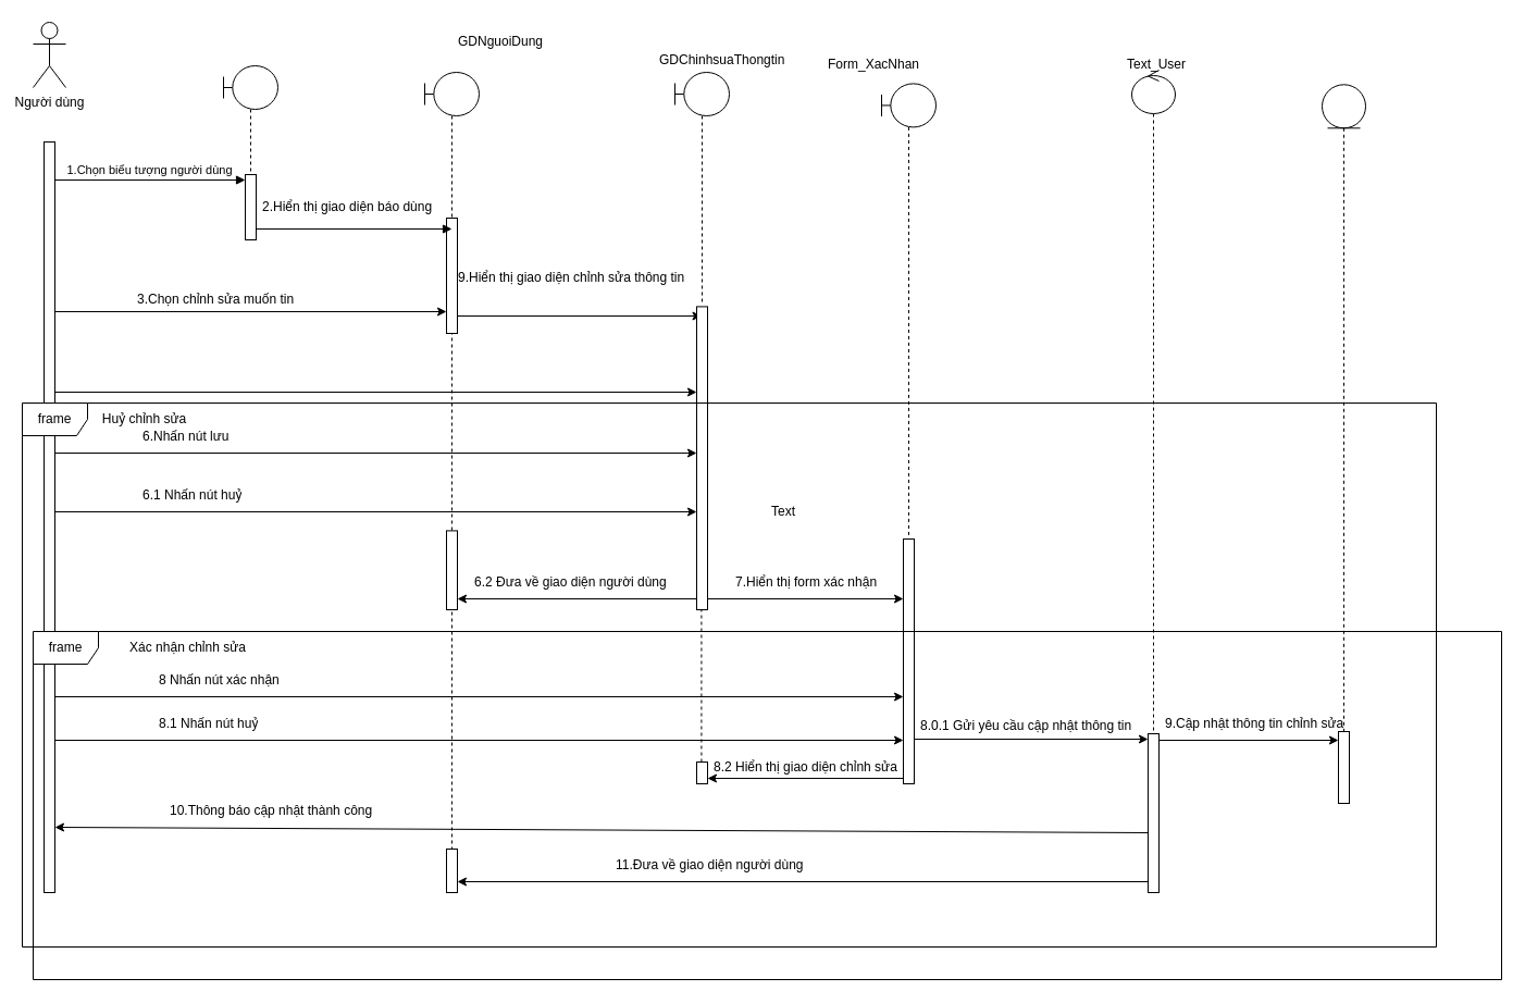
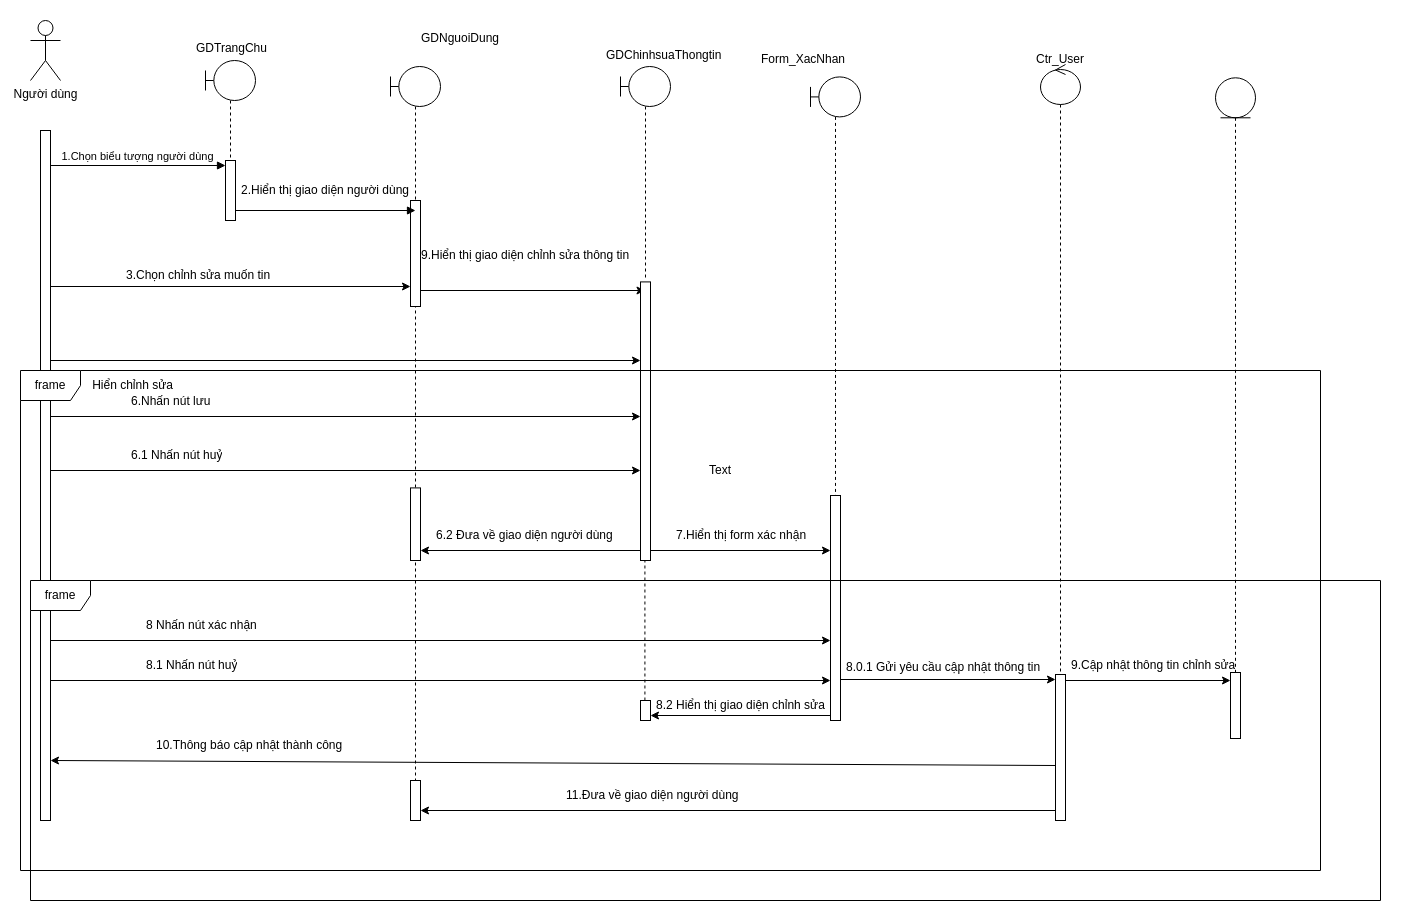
  <mxCell id="0" />
  <mxCell id="1" parent="0" />
  <mxCell id="2" value="Người dùng" style="shape=umlActor;verticalLabelPosition=bottom;verticalAlign=top;html=1;outlineConnect=0;" parent="1" vertex="1"><mxGeometry x="30" y="20" width="30" height="60" as="geometry" /></mxCell>
  <mxCell id="3" value="" style="html=1;points=[[0,0,0,0,5],[0,1,0,0,-5],[1,0,0,0,5],[1,1,0,0,-5]];perimeter=orthogonalPerimeter;outlineConnect=0;targetShapes=umlLifeline;portConstraint=eastwest;newEdgeStyle={&quot;curved&quot;:0,&quot;rounded&quot;:0};" parent="1" vertex="1"><mxGeometry x="40" y="130" width="10" height="690" as="geometry" /></mxCell>
+ <mxCell id="4" value="GDTrangChu" style="text;strokeColor=none;fillColor=none;align=left;verticalAlign=top;spacingLeft=4;spacingRight=4;overflow=hidden;rotatable=0;points=[[0,0.5],[1,0.5]];portConstraint=eastwest;whiteSpace=wrap;html=1;" parent="1" vertex="1"><mxGeometry x="190" y="34" width="100" height="26" as="geometry" /></mxCell>
  <mxCell id="5" value="" style="shape=umlLifeline;perimeter=lifelinePerimeter;whiteSpace=wrap;html=1;container=1;dropTarget=0;collapsible=0;recursiveResize=0;outlineConnect=0;portConstraint=eastwest;newEdgeStyle={&quot;curved&quot;:0,&quot;rounded&quot;:0};participant=umlBoundary;" parent="1" vertex="1"><mxGeometry x="205" y="60" width="50" height="140" as="geometry" /></mxCell>
  <mxCell id="6" value="" style="html=1;points=[[0,0,0,0,5],[0,1,0,0,-5],[1,0,0,0,5],[1,1,0,0,-5]];perimeter=orthogonalPerimeter;outlineConnect=0;targetShapes=umlLifeline;portConstraint=eastwest;newEdgeStyle={&quot;curved&quot;:0,&quot;rounded&quot;:0};" parent="1" vertex="1"><mxGeometry x="225" y="160" width="10" height="60" as="geometry" /></mxCell>
  <mxCell id="7" value="1.Chọn biểu tượng người dùng" style="html=1;verticalAlign=bottom;startArrow=none;endArrow=block;startSize=8;curved=0;rounded=0;entryX=0;entryY=0;entryDx=0;entryDy=5;startFill=0;" parent="1" source="3" target="6" edge="1"><mxGeometry x="-0.005" relative="1" as="geometry"><mxPoint x="130" y="175" as="sourcePoint" /><mxPoint as="offset" /></mxGeometry></mxCell>
  <mxCell id="8" value="" style="shape=umlLifeline;perimeter=lifelinePerimeter;whiteSpace=wrap;html=1;container=1;dropTarget=0;collapsible=0;recursiveResize=0;outlineConnect=0;portConstraint=eastwest;newEdgeStyle={&quot;curved&quot;:0,&quot;rounded&quot;:0};participant=umlBoundary;" parent="1" vertex="1"><mxGeometry x="390" y="66" width="50" height="714" as="geometry" /></mxCell>
  <mxCell id="9" value="" style="html=1;points=[[0,0,0,0,5],[0,1,0,0,-5],[1,0,0,0,5],[1,1,0,0,-5]];perimeter=orthogonalPerimeter;outlineConnect=0;targetShapes=umlLifeline;portConstraint=eastwest;newEdgeStyle={&quot;curved&quot;:0,&quot;rounded&quot;:0};" parent="8" vertex="1"><mxGeometry x="20" y="134" width="10" height="106" as="geometry" /></mxCell>
  <mxCell id="10" value="GDNguoiDung" style="text;strokeColor=none;fillColor=none;align=left;verticalAlign=top;spacingLeft=4;spacingRight=4;overflow=hidden;rotatable=0;points=[[0,0.5],[1,0.5]];portConstraint=eastwest;whiteSpace=wrap;html=1;" parent="1" vertex="1"><mxGeometry x="415" y="24.41" width="90" height="26" as="geometry" /></mxCell>
  <mxCell id="11" style="edgeStyle=orthogonalEdgeStyle;rounded=0;orthogonalLoop=1;jettySize=auto;html=1;exitX=0.5;exitY=1;exitDx=0;exitDy=0;" parent="1" edge="1"><mxGeometry relative="1" as="geometry"><mxPoint x="710" y="507.41" as="sourcePoint" /><mxPoint x="710" y="507.41" as="targetPoint" /></mxGeometry></mxCell>
- <mxCell id="12" value="2.Hiển thị giao diện báo dùng" style="text;strokeColor=none;fillColor=none;align=left;verticalAlign=middle;spacingLeft=4;spacingRight=4;overflow=hidden;points=[[0,0.5],[1,0.5]];portConstraint=eastwest;rotatable=0;whiteSpace=wrap;html=1;" vertex="1" parent="1"><mxGeometry x="235" y="175" width="180" height="30" as="geometry" /></mxCell>
+ <mxCell id="12" value="2.Hiển thị giao diện người dùng" style="text;strokeColor=none;fillColor=none;align=left;verticalAlign=middle;spacingLeft=4;spacingRight=4;overflow=hidden;points=[[0,0.5],[1,0.5]];portConstraint=eastwest;rotatable=0;whiteSpace=wrap;html=1;" vertex="1" parent="1"><mxGeometry x="235" y="175" width="180" height="30" as="geometry" /></mxCell>
  <mxCell id="13" value="" style="endArrow=classic;html=1;rounded=0;entryX=0;entryY=1;entryDx=0;entryDy=-5;entryPerimeter=0;" edge="1" parent="1"><mxGeometry width="50" height="50" relative="1" as="geometry"><mxPoint x="50" y="286" as="sourcePoint" /><mxPoint x="410" y="286" as="targetPoint" /></mxGeometry></mxCell>
  <mxCell id="14" value="3.Chọn chỉnh sửa muốn tin" style="text;strokeColor=none;fillColor=none;align=left;verticalAlign=middle;spacingLeft=4;spacingRight=4;overflow=hidden;points=[[0,0.5],[1,0.5]];portConstraint=eastwest;rotatable=0;whiteSpace=wrap;html=1;" vertex="1" parent="1"><mxGeometry x="120" y="260" width="170" height="30" as="geometry" /></mxCell>
  <mxCell id="15" value="GDChinhsuaThongtin" style="text;strokeColor=none;fillColor=none;align=left;verticalAlign=top;spacingLeft=4;spacingRight=4;overflow=hidden;rotatable=0;points=[[0,0.5],[1,0.5]];portConstraint=eastwest;whiteSpace=wrap;html=1;" vertex="1" parent="1"><mxGeometry x="600" y="41.41" width="130" height="26" as="geometry" /></mxCell>
- <mxCell id="16" value="Text_User" style="text;strokeColor=none;fillColor=none;align=left;verticalAlign=top;spacingLeft=4;spacingRight=4;overflow=hidden;rotatable=0;points=[[0,0.5],[1,0.5]];portConstraint=eastwest;whiteSpace=wrap;html=1;" vertex="1" parent="1"><mxGeometry x="1030" y="45.41" width="90" height="30" as="geometry" /></mxCell>
+ <mxCell id="16" value="Ctr_User" style="text;strokeColor=none;fillColor=none;align=left;verticalAlign=top;spacingLeft=4;spacingRight=4;overflow=hidden;rotatable=0;points=[[0,0.5],[1,0.5]];portConstraint=eastwest;whiteSpace=wrap;html=1;" vertex="1" parent="1"><mxGeometry x="1030" y="45.41" width="90" height="30" as="geometry" /></mxCell>
  <mxCell id="17" value="" style="html=1;points=[[0,0,0,0,5],[0,1,0,0,-5],[1,0,0,0,5],[1,1,0,0,-5]];perimeter=orthogonalPerimeter;outlineConnect=0;targetShapes=umlLifeline;portConstraint=eastwest;newEdgeStyle={&quot;curved&quot;:0,&quot;rounded&quot;:0};" vertex="1" parent="1"><mxGeometry x="1055" y="674" width="10" height="146" as="geometry" /></mxCell>
  <mxCell id="18" value="" style="html=1;verticalAlign=bottom;endArrow=block;curved=0;rounded=0;align=center;" edge="1" parent="1"><mxGeometry width="80" relative="1" as="geometry"><mxPoint x="235" y="210" as="sourcePoint" /><mxPoint x="415" y="210" as="targetPoint" /></mxGeometry></mxCell>
  <mxCell id="19" value="" style="endArrow=classic;html=1;rounded=0;" edge="1" parent="1"><mxGeometry width="50" height="50" relative="1" as="geometry"><mxPoint x="420" y="290" as="sourcePoint" /><mxPoint x="644.5" y="290" as="targetPoint" /></mxGeometry></mxCell>
  <mxCell id="20" value="9.Hiển thị giao diện chỉnh sửa thông tin" style="text;strokeColor=none;fillColor=none;align=left;verticalAlign=middle;spacingLeft=4;spacingRight=4;overflow=hidden;points=[[0,0.5],[1,0.5]];portConstraint=eastwest;rotatable=0;whiteSpace=wrap;html=1;" vertex="1" parent="1"><mxGeometry x="415" y="240" width="225" height="30" as="geometry" /></mxCell>
  <mxCell id="21" value="" style="html=1;points=[[0,0,0,0,5],[0,1,0,0,-5],[1,0,0,0,5],[1,1,0,0,-5]];perimeter=orthogonalPerimeter;outlineConnect=0;targetShapes=umlLifeline;portConstraint=eastwest;newEdgeStyle={&quot;curved&quot;:0,&quot;rounded&quot;:0};" vertex="1" parent="1"><mxGeometry x="640" y="281.41" width="10" height="278.59" as="geometry" /></mxCell>
  <mxCell id="22" value="" style="endArrow=classic;html=1;rounded=0;" edge="1" parent="1" target="21"><mxGeometry width="50" height="50" relative="1" as="geometry"><mxPoint x="50" y="360" as="sourcePoint" /><mxPoint x="410" y="360" as="targetPoint" /></mxGeometry></mxCell>
  <mxCell id="23" value="" style="endArrow=classic;html=1;rounded=0;" edge="1" parent="1"><mxGeometry width="50" height="50" relative="1" as="geometry"><mxPoint x="50" y="416" as="sourcePoint" /><mxPoint x="640" y="416" as="targetPoint" /></mxGeometry></mxCell>
  <mxCell id="24" value="6.Nhấn nút lưu" style="text;strokeColor=none;fillColor=none;align=left;verticalAlign=middle;spacingLeft=4;spacingRight=4;overflow=hidden;points=[[0,0.5],[1,0.5]];portConstraint=eastwest;rotatable=0;whiteSpace=wrap;html=1;" vertex="1" parent="1"><mxGeometry x="125" y="386" width="110" height="30" as="geometry" /></mxCell>
  <mxCell id="25" value="" style="shape=umlLifeline;perimeter=lifelinePerimeter;whiteSpace=wrap;html=1;container=1;dropTarget=0;collapsible=0;recursiveResize=0;outlineConnect=0;portConstraint=eastwest;newEdgeStyle={&quot;curved&quot;:0,&quot;rounded&quot;:0};participant=umlBoundary;" vertex="1" parent="1"><mxGeometry x="620" y="66" width="50" height="214" as="geometry" /></mxCell>
  <mxCell id="26" value="" style="shape=umlLifeline;perimeter=lifelinePerimeter;whiteSpace=wrap;html=1;container=1;dropTarget=0;collapsible=0;recursiveResize=0;outlineConnect=0;portConstraint=eastwest;newEdgeStyle={&quot;curved&quot;:0,&quot;rounded&quot;:0};participant=umlControl;" vertex="1" parent="1"><mxGeometry x="1040" y="64" width="40" height="610" as="geometry" /></mxCell>
  <mxCell id="27" value="" style="shape=umlLifeline;perimeter=lifelinePerimeter;whiteSpace=wrap;html=1;container=1;dropTarget=0;collapsible=0;recursiveResize=0;outlineConnect=0;portConstraint=eastwest;newEdgeStyle={&quot;curved&quot;:0,&quot;rounded&quot;:0};participant=umlEntity;" vertex="1" parent="1"><mxGeometry x="1215" y="77.3" width="40" height="605" as="geometry" /></mxCell>
  <mxCell id="28" value="" style="endArrow=none;html=1;rounded=0;startArrow=classic;startFill=1;endFill=0;" edge="1" parent="1"><mxGeometry width="50" height="50" relative="1" as="geometry"><mxPoint x="640" y="470" as="sourcePoint" /><mxPoint x="50" y="470" as="targetPoint" /></mxGeometry></mxCell>
  <mxCell id="29" value="6.1 Nhấn nút huỷ" style="text;strokeColor=none;fillColor=none;align=left;verticalAlign=middle;spacingLeft=4;spacingRight=4;overflow=hidden;points=[[0,0.5],[1,0.5]];portConstraint=eastwest;rotatable=0;whiteSpace=wrap;html=1;" vertex="1" parent="1"><mxGeometry x="125" y="440" width="110" height="30" as="geometry" /></mxCell>
  <mxCell id="30" value="" style="html=1;points=[[0,0,0,0,5],[0,1,0,0,-5],[1,0,0,0,5],[1,1,0,0,-5]];perimeter=orthogonalPerimeter;outlineConnect=0;targetShapes=umlLifeline;portConstraint=eastwest;newEdgeStyle={&quot;curved&quot;:0,&quot;rounded&quot;:0};" vertex="1" parent="1"><mxGeometry x="410" y="487.41" width="10" height="72.59" as="geometry" /></mxCell>
  <mxCell id="31" value="" style="endArrow=none;html=1;rounded=0;endFill=0;startArrow=classic;startFill=1;" edge="1" parent="1"><mxGeometry width="50" height="50" relative="1" as="geometry"><mxPoint x="420" y="550" as="sourcePoint" /><mxPoint x="640" y="550" as="targetPoint" /></mxGeometry></mxCell>
  <mxCell id="32" value="6.2 Đưa về giao diện người dùng" style="text;strokeColor=none;fillColor=none;align=left;verticalAlign=middle;spacingLeft=4;spacingRight=4;overflow=hidden;points=[[0,0.5],[1,0.5]];portConstraint=eastwest;rotatable=0;whiteSpace=wrap;html=1;" vertex="1" parent="1"><mxGeometry x="430" y="520" width="190" height="30" as="geometry" /></mxCell>
  <mxCell id="33" value="" style="shape=umlLifeline;perimeter=lifelinePerimeter;whiteSpace=wrap;html=1;container=1;dropTarget=0;collapsible=0;recursiveResize=0;outlineConnect=0;portConstraint=eastwest;newEdgeStyle={&quot;curved&quot;:0,&quot;rounded&quot;:0};participant=umlBoundary;" vertex="1" parent="1"><mxGeometry x="810" y="76.41" width="50" height="418.59" as="geometry" /></mxCell>
  <mxCell id="34" value="Form_XacNhan" style="text;strokeColor=none;fillColor=none;align=left;verticalAlign=top;spacingLeft=4;spacingRight=4;overflow=hidden;rotatable=0;points=[[0,0.5],[1,0.5]];portConstraint=eastwest;whiteSpace=wrap;html=1;" vertex="1" parent="1"><mxGeometry x="755" y="45.41" width="100" height="24" as="geometry" /></mxCell>
  <mxCell id="35" value="" style="endArrow=classic;html=1;rounded=0;exitX=1;exitY=1;exitDx=0;exitDy=-5;exitPerimeter=0;" edge="1" parent="1"><mxGeometry width="50" height="50" relative="1" as="geometry"><mxPoint x="650" y="550" as="sourcePoint" /><mxPoint x="830" y="550" as="targetPoint" /></mxGeometry></mxCell>
  <mxCell id="36" value="" style="html=1;points=[[0,0,0,0,5],[0,1,0,0,-5],[1,0,0,0,5],[1,1,0,0,-5]];perimeter=orthogonalPerimeter;outlineConnect=0;targetShapes=umlLifeline;portConstraint=eastwest;newEdgeStyle={&quot;curved&quot;:0,&quot;rounded&quot;:0};" vertex="1" parent="1"><mxGeometry x="830" y="495" width="10" height="225" as="geometry" /></mxCell>
  <mxCell id="37" value="7.Hiển thị form xác nhận&amp;nbsp;" style="text;strokeColor=none;fillColor=none;align=left;verticalAlign=middle;spacingLeft=4;spacingRight=4;overflow=hidden;points=[[0,0.5],[1,0.5]];portConstraint=eastwest;rotatable=0;whiteSpace=wrap;html=1;" vertex="1" parent="1"><mxGeometry x="670" y="520" width="190" height="30" as="geometry" /></mxCell>
  <mxCell id="38" value="" style="endArrow=none;html=1;rounded=0;startArrow=classic;startFill=1;endFill=0;" edge="1" parent="1" source="36"><mxGeometry width="50" height="50" relative="1" as="geometry"><mxPoint x="640" y="640" as="sourcePoint" /><mxPoint x="50" y="640" as="targetPoint" /></mxGeometry></mxCell>
  <mxCell id="39" value="8 Nhấn nút xác nhận" style="text;strokeColor=none;fillColor=none;align=left;verticalAlign=middle;spacingLeft=4;spacingRight=4;overflow=hidden;points=[[0,0.5],[1,0.5]];portConstraint=eastwest;rotatable=0;whiteSpace=wrap;html=1;" vertex="1" parent="1"><mxGeometry x="140" y="610" width="140" height="30" as="geometry" /></mxCell>
  <mxCell id="40" value="8.2 Hiển thị giao diện chỉnh sửa" style="text;strokeColor=none;fillColor=none;align=left;verticalAlign=middle;spacingLeft=4;spacingRight=4;overflow=hidden;points=[[0,0.5],[1,0.5]];portConstraint=eastwest;rotatable=0;whiteSpace=wrap;html=1;" vertex="1" parent="1"><mxGeometry x="650" y="690" width="190" height="30" as="geometry" /></mxCell>
  <mxCell id="41" value="" style="endArrow=none;dashed=1;html=1;rounded=0;" edge="1" parent="1" source="43"><mxGeometry width="50" height="50" relative="1" as="geometry"><mxPoint x="644" y="690" as="sourcePoint" /><mxPoint x="644.41" y="560" as="targetPoint" /></mxGeometry></mxCell>
  <mxCell id="42" value="" style="endArrow=classic;html=1;rounded=0;exitX=0;exitY=1;exitDx=0;exitDy=-5;exitPerimeter=0;" edge="1" parent="1" source="36" target="43"><mxGeometry width="50" height="50" relative="1" as="geometry"><mxPoint x="890" y="660" as="sourcePoint" /><mxPoint x="1140" y="640" as="targetPoint" /></mxGeometry></mxCell>
  <mxCell id="43" value="" style="html=1;points=[[0,0,0,0,5],[0,1,0,0,-5],[1,0,0,0,5],[1,1,0,0,-5]];perimeter=orthogonalPerimeter;outlineConnect=0;targetShapes=umlLifeline;portConstraint=eastwest;newEdgeStyle={&quot;curved&quot;:0,&quot;rounded&quot;:0};" vertex="1" parent="1"><mxGeometry x="640" y="700" width="10" height="20" as="geometry" /></mxCell>
  <mxCell id="44" value="" style="endArrow=none;html=1;rounded=0;startArrow=classic;startFill=1;endFill=0;" edge="1" parent="1"><mxGeometry width="50" height="50" relative="1" as="geometry"><mxPoint x="830" y="680" as="sourcePoint" /><mxPoint x="50" y="680" as="targetPoint" /></mxGeometry></mxCell>
  <mxCell id="45" value="8.1 Nhấn nút huỷ" style="text;strokeColor=none;fillColor=none;align=left;verticalAlign=middle;spacingLeft=4;spacingRight=4;overflow=hidden;points=[[0,0.5],[1,0.5]];portConstraint=eastwest;rotatable=0;whiteSpace=wrap;html=1;" vertex="1" parent="1"><mxGeometry x="140" y="650" width="140" height="30" as="geometry" /></mxCell>
  <mxCell id="46" value="" style="endArrow=classic;html=1;rounded=0;entryX=0;entryY=0;entryDx=0;entryDy=5;entryPerimeter=0;" edge="1" parent="1" source="36" target="17"><mxGeometry width="50" height="50" relative="1" as="geometry"><mxPoint x="910" y="690" as="sourcePoint" /><mxPoint x="750" y="390" as="targetPoint" /></mxGeometry></mxCell>
  <mxCell id="47" value="8.0.1 Gửi yêu cầu cập nhật thông tin" style="text;strokeColor=none;fillColor=none;align=left;verticalAlign=middle;spacingLeft=4;spacingRight=4;overflow=hidden;points=[[0,0.5],[1,0.5]];portConstraint=eastwest;rotatable=0;whiteSpace=wrap;html=1;" vertex="1" parent="1"><mxGeometry x="840" y="652.3" width="215" height="30" as="geometry" /></mxCell>
  <mxCell id="48" value="" style="html=1;points=[[0,0,0,0,5],[0,1,0,0,-5],[1,0,0,0,5],[1,1,0,0,-5]];perimeter=orthogonalPerimeter;outlineConnect=0;targetShapes=umlLifeline;portConstraint=eastwest;newEdgeStyle={&quot;curved&quot;:0,&quot;rounded&quot;:0};" vertex="1" parent="1"><mxGeometry x="1230" y="672" width="10" height="66" as="geometry" /></mxCell>
  <mxCell id="49" value="" style="endArrow=classic;html=1;rounded=0;" edge="1" parent="1"><mxGeometry width="50" height="50" relative="1" as="geometry"><mxPoint x="1065" y="680" as="sourcePoint" /><mxPoint x="1230" y="680" as="targetPoint" /></mxGeometry></mxCell>
  <mxCell id="50" value="9.Cập nhật thông tin chỉnh sửa" style="text;strokeColor=none;fillColor=none;align=left;verticalAlign=middle;spacingLeft=4;spacingRight=4;overflow=hidden;points=[[0,0.5],[1,0.5]];portConstraint=eastwest;rotatable=0;whiteSpace=wrap;html=1;" vertex="1" parent="1"><mxGeometry x="1065" y="650" width="175" height="30" as="geometry" /></mxCell>
  <mxCell id="51" value="" style="endArrow=classic;html=1;rounded=0;exitX=0;exitY=1;exitDx=0;exitDy=-5;exitPerimeter=0;" edge="1" parent="1"><mxGeometry width="50" height="50" relative="1" as="geometry"><mxPoint x="1055" y="765" as="sourcePoint" /><mxPoint x="50" y="760" as="targetPoint" /></mxGeometry></mxCell>
  <mxCell id="52" value="10.Thông báo cập nhật thành công" style="text;strokeColor=none;fillColor=none;align=left;verticalAlign=middle;spacingLeft=4;spacingRight=4;overflow=hidden;points=[[0,0.5],[1,0.5]];portConstraint=eastwest;rotatable=0;whiteSpace=wrap;html=1;" vertex="1" parent="1"><mxGeometry x="150" y="730" width="220" height="30" as="geometry" /></mxCell>
  <mxCell id="53" value="" style="endArrow=classic;html=1;rounded=0;exitX=0;exitY=1;exitDx=0;exitDy=-5;exitPerimeter=0;" edge="1" parent="1" target="54"><mxGeometry width="50" height="50" relative="1" as="geometry"><mxPoint x="1055" y="810" as="sourcePoint" /><mxPoint x="50" y="805" as="targetPoint" /></mxGeometry></mxCell>
  <mxCell id="54" value="" style="html=1;points=[[0,0,0,0,5],[0,1,0,0,-5],[1,0,0,0,5],[1,1,0,0,-5]];perimeter=orthogonalPerimeter;outlineConnect=0;targetShapes=umlLifeline;portConstraint=eastwest;newEdgeStyle={&quot;curved&quot;:0,&quot;rounded&quot;:0};" vertex="1" parent="1"><mxGeometry x="410" y="780" width="10" height="40" as="geometry" /></mxCell>
  <mxCell id="55" value="11.Đưa về giao diện người dùng" style="text;strokeColor=none;fillColor=none;align=left;verticalAlign=middle;spacingLeft=4;spacingRight=4;overflow=hidden;points=[[0,0.5],[1,0.5]];portConstraint=eastwest;rotatable=0;whiteSpace=wrap;html=1;" vertex="1" parent="1"><mxGeometry x="560" y="780" width="220" height="30" as="geometry" /></mxCell>
  <mxCell id="56" value="frame" style="shape=umlFrame;whiteSpace=wrap;html=1;pointerEvents=0;" vertex="1" parent="1"><mxGeometry x="20" y="370" width="1300" height="500" as="geometry" /></mxCell>
  <mxCell id="57" value="Text" style="text;html=1;align=center;verticalAlign=middle;whiteSpace=wrap;rounded=0;" vertex="1" parent="1"><mxGeometry x="690" y="455" width="60" height="30" as="geometry" /></mxCell>
  <mxCell id="58" value="frame" style="shape=umlFrame;whiteSpace=wrap;html=1;pointerEvents=0;" vertex="1" parent="1"><mxGeometry x="30" y="580" width="1350" height="320" as="geometry" /></mxCell>
- <mxCell id="59" value="Xác nhận chỉnh sửa" style="text;html=1;align=center;verticalAlign=middle;whiteSpace=wrap;rounded=0;" vertex="1" parent="1"><mxGeometry x="90" y="580" width="165" height="30" as="geometry" /></mxCell>
- <mxCell id="60" value="Huỷ chỉnh sửa" style="text;html=1;align=center;verticalAlign=middle;whiteSpace=wrap;rounded=0;" vertex="1" parent="1"><mxGeometry x="50" y="370" width="165" height="30" as="geometry" /></mxCell>
+ <mxCell id="60" value="Hiển chỉnh sửa" style="text;html=1;align=center;verticalAlign=middle;whiteSpace=wrap;rounded=0;" vertex="1" parent="1"><mxGeometry x="50" y="370" width="165" height="30" as="geometry" /></mxCell>
